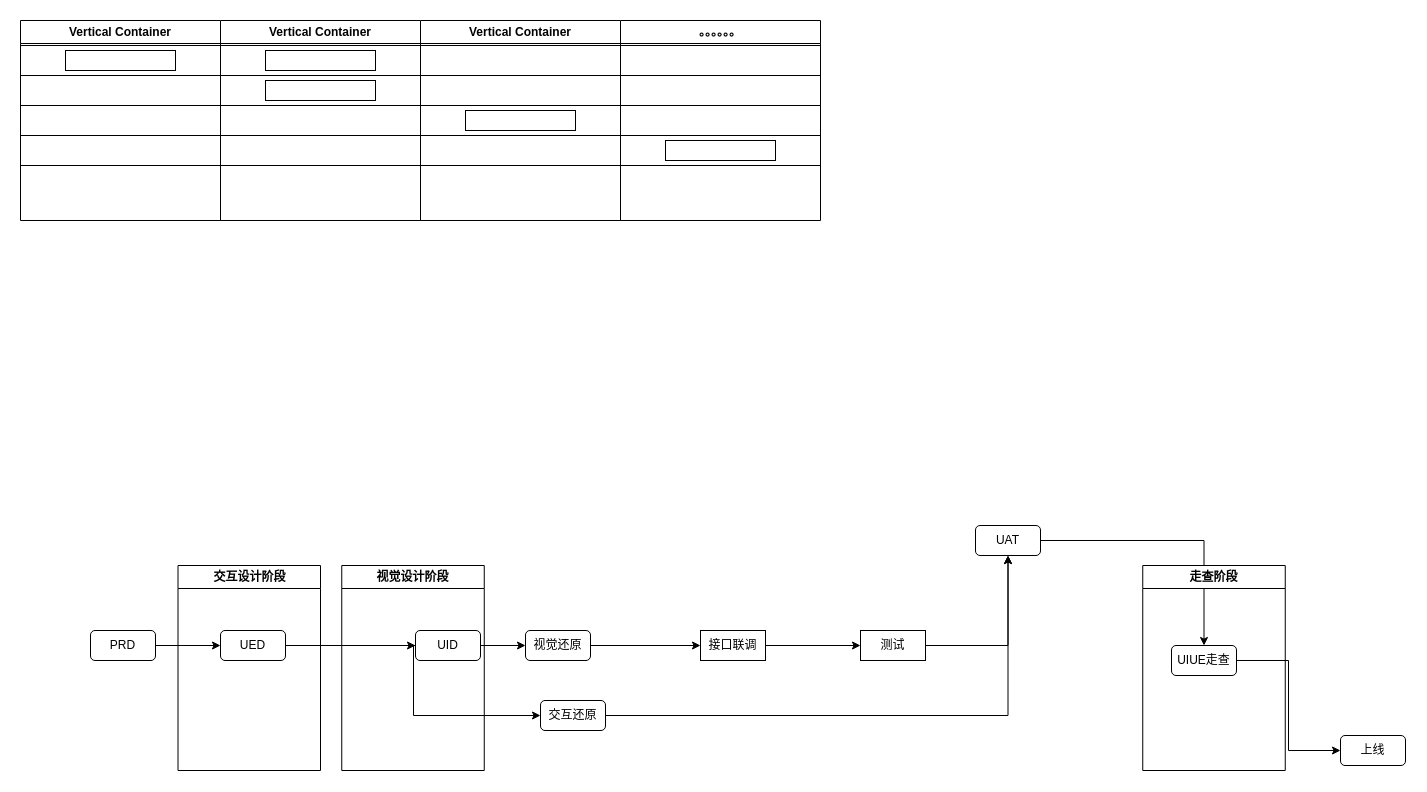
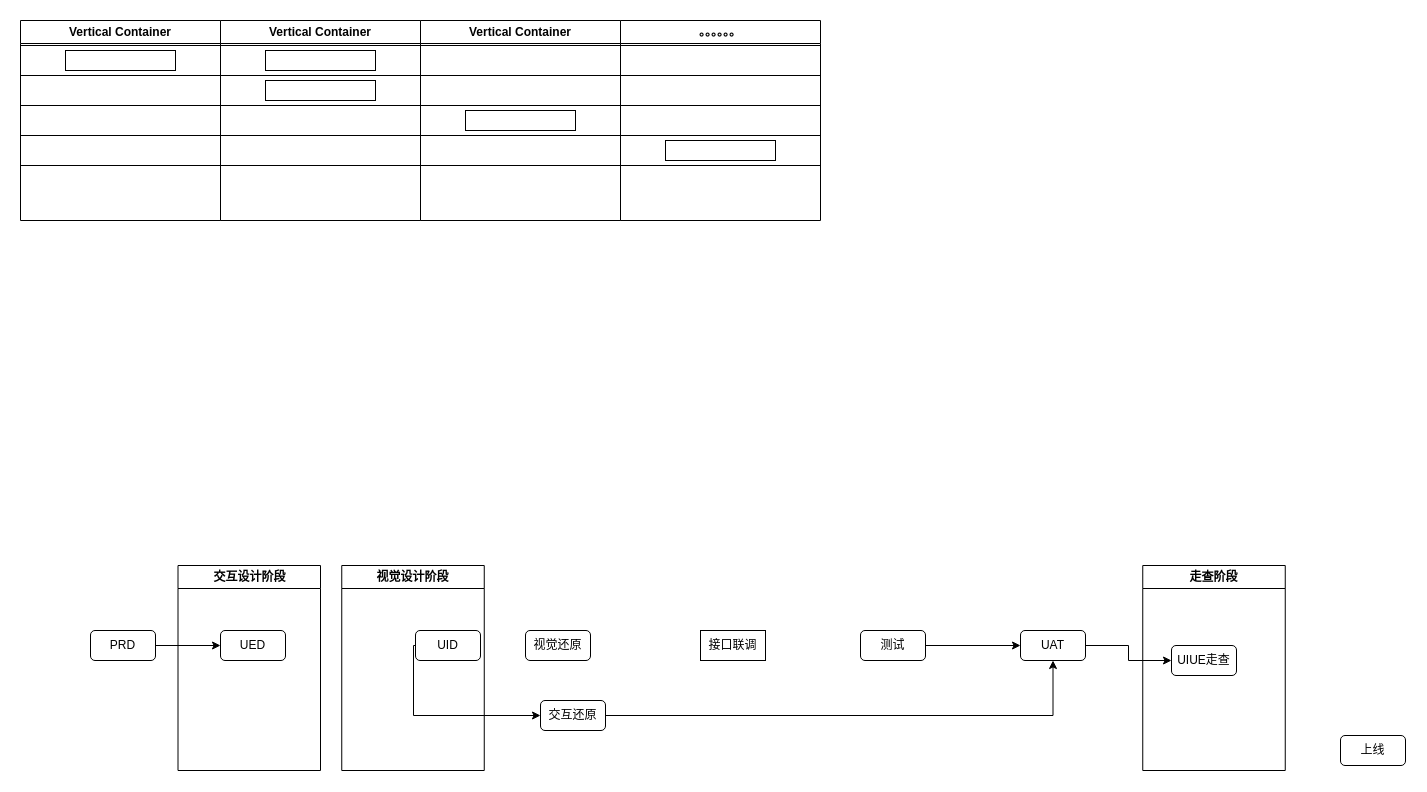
  <mxCell id="0" />
  <mxCell id="1" parent="0" />
  <mxCell id="2" style="edgeStyle=orthogonalEdgeStyle;rounded=0;orthogonalLoop=1;jettySize=auto;html=1;entryX=0;entryY=0.5;entryDx=0;entryDy=0;" parent="1" source="11" target="14" edge="1"><mxGeometry relative="1" as="geometry" /></mxCell>
  <mxCell id="3" value="" style="rounded=0;whiteSpace=wrap;html=1;" parent="1" vertex="1"><mxGeometry x="20" y="75" width="800" height="30" as="geometry" /></mxCell>
  <mxCell id="4" value="" style="rounded=0;whiteSpace=wrap;html=1;" parent="1" vertex="1"><mxGeometry x="20" y="45" width="800" height="30" as="geometry" /></mxCell>
  <mxCell id="5" value="" style="rounded=0;whiteSpace=wrap;html=1;" parent="1" vertex="1"><mxGeometry x="20" y="105" width="800" height="30" as="geometry" /></mxCell>
  <mxCell id="6" value="" style="rounded=0;whiteSpace=wrap;html=1;" parent="1" vertex="1"><mxGeometry x="20" y="135" width="800" height="30" as="geometry" /></mxCell>
  <mxCell id="7" value="Vertical Container" style="swimlane;whiteSpace=wrap;html=1;" parent="1" vertex="1"><mxGeometry x="420" y="20" width="200" height="200" as="geometry" /></mxCell>
  <mxCell id="8" value="" style="rounded=0;whiteSpace=wrap;html=1;" parent="7" vertex="1"><mxGeometry x="45" y="90" width="110" height="20" as="geometry" /></mxCell>
  <mxCell id="9" value="。。。。。。" style="swimlane;whiteSpace=wrap;html=1;" parent="1" vertex="1"><mxGeometry x="620" y="20" width="200" height="200" as="geometry" /></mxCell>
  <mxCell id="10" value="Vertical Container" style="swimlane;whiteSpace=wrap;html=1;" parent="1" vertex="1"><mxGeometry x="20" y="20" width="200" height="200" as="geometry" /></mxCell>
  <mxCell id="11" value="" style="rounded=0;whiteSpace=wrap;html=1;" parent="10" vertex="1"><mxGeometry x="45" y="30" width="110" height="20" as="geometry" /></mxCell>
  <mxCell id="12" value="Vertical Container" style="swimlane;whiteSpace=wrap;html=1;" parent="1" vertex="1"><mxGeometry x="220" y="20" width="200" height="200" as="geometry" /></mxCell>
  <mxCell id="13" value="" style="rounded=0;whiteSpace=wrap;html=1;" parent="12" vertex="1"><mxGeometry x="45" y="30" width="110" height="20" as="geometry" /></mxCell>
  <mxCell id="14" value="" style="rounded=0;whiteSpace=wrap;html=1;" parent="12" vertex="1"><mxGeometry x="45" y="60" width="110" height="20" as="geometry" /></mxCell>
  <mxCell id="15" value="" style="rounded=0;whiteSpace=wrap;html=1;" parent="1" vertex="1"><mxGeometry x="665" y="140" width="110" height="20" as="geometry" /></mxCell>
  <mxCell id="16" value="" style="edgeStyle=orthogonalEdgeStyle;rounded=0;orthogonalLoop=1;jettySize=auto;html=1;" edge="1" parent="1" source="17" target="19"><mxGeometry relative="1" as="geometry" /></mxCell>
  <mxCell id="17" value="PRD" style="rounded=1;whiteSpace=wrap;html=1;" vertex="1" parent="1"><mxGeometry x="90" y="630" width="65" height="30" as="geometry" /></mxCell>
- <mxCell id="18" value="" style="edgeStyle=orthogonalEdgeStyle;rounded=0;orthogonalLoop=1;jettySize=auto;html=1;" edge="1" parent="1" source="19" target="22"><mxGeometry relative="1" as="geometry" /></mxCell>
  <mxCell id="19" value="UED" style="rounded=1;whiteSpace=wrap;html=1;" vertex="1" parent="1"><mxGeometry x="220" y="630" width="65" height="30" as="geometry" /></mxCell>
- <mxCell id="20" value="" style="edgeStyle=orthogonalEdgeStyle;rounded=0;orthogonalLoop=1;jettySize=auto;html=1;" edge="1" parent="1" source="22" target="24"><mxGeometry relative="1" as="geometry" /></mxCell>
  <mxCell id="21" style="edgeStyle=orthogonalEdgeStyle;rounded=0;orthogonalLoop=1;jettySize=auto;html=1;entryX=0;entryY=0.5;entryDx=0;entryDy=0;" edge="1" parent="1" source="22" target="26"><mxGeometry relative="1" as="geometry"><mxPoint x="420" y="720" as="targetPoint" /><Array as="points"><mxPoint x="413" y="715" /></Array></mxGeometry></mxCell>
  <mxCell id="22" value="UID" style="rounded=1;whiteSpace=wrap;html=1;" vertex="1" parent="1"><mxGeometry x="415" y="630" width="65" height="30" as="geometry" /></mxCell>
- <mxCell id="23" value="" style="edgeStyle=orthogonalEdgeStyle;rounded=0;orthogonalLoop=1;jettySize=auto;html=1;" edge="1" parent="1" source="24" target="28"><mxGeometry relative="1" as="geometry" /></mxCell>
  <mxCell id="24" value="视觉还原" style="rounded=1;whiteSpace=wrap;html=1;" vertex="1" parent="1"><mxGeometry x="525" y="630" width="65" height="30" as="geometry" /></mxCell>
  <mxCell id="25" style="edgeStyle=orthogonalEdgeStyle;rounded=0;orthogonalLoop=1;jettySize=auto;html=1;exitX=1;exitY=0.5;exitDx=0;exitDy=0;" edge="1" parent="1" source="26" target="32"><mxGeometry relative="1" as="geometry" /></mxCell>
  <mxCell id="26" value="交互还原" style="rounded=1;whiteSpace=wrap;html=1;" vertex="1" parent="1"><mxGeometry x="540" y="700" width="65" height="30" as="geometry" /></mxCell>
- <mxCell id="27" value="" style="edgeStyle=orthogonalEdgeStyle;rounded=0;orthogonalLoop=1;jettySize=auto;html=1;" edge="1" parent="1" source="28" target="30"><mxGeometry relative="1" as="geometry" /></mxCell>
  <mxCell id="28" value="接口联调" style="whiteSpace=wrap;html=1;rounded=0;" vertex="1" parent="1"><mxGeometry x="700" y="630" width="65" height="30" as="geometry" /></mxCell>
  <mxCell id="29" value="" style="edgeStyle=orthogonalEdgeStyle;rounded=0;orthogonalLoop=1;jettySize=auto;html=1;" edge="1" parent="1" source="30" target="32"><mxGeometry relative="1" as="geometry" /></mxCell>
- <mxCell id="30" value="测试" style="whiteSpace=wrap;html=1;rounded=0;" vertex="1" parent="1"><mxGeometry x="860" y="630" width="65" height="30" as="geometry" /></mxCell>
+ <mxCell id="30" value="测试" style="rounded=1;whiteSpace=wrap;html=1;" vertex="1" parent="1"><mxGeometry x="860" y="630" width="65" height="30" as="geometry" /></mxCell>
  <mxCell id="31" value="" style="edgeStyle=orthogonalEdgeStyle;rounded=0;orthogonalLoop=1;jettySize=auto;html=1;" edge="1" parent="1" source="32" target="34"><mxGeometry relative="1" as="geometry" /></mxCell>
- <mxCell id="32" value="UAT" style="rounded=1;whiteSpace=wrap;html=1;" vertex="1" parent="1"><mxGeometry x="975" y="525" width="65" height="30" as="geometry" /></mxCell>
- <mxCell id="33" style="edgeStyle=orthogonalEdgeStyle;rounded=0;orthogonalLoop=1;jettySize=auto;html=1;exitX=1;exitY=0.5;exitDx=0;exitDy=0;entryX=0;entryY=0.5;entryDx=0;entryDy=0;" edge="1" parent="1" source="34" target="37"><mxGeometry relative="1" as="geometry" /></mxCell>
+ <mxCell id="32" value="UAT" style="rounded=1;whiteSpace=wrap;html=1;" vertex="1" parent="1"><mxGeometry x="1020" y="630" width="65" height="30" as="geometry" /></mxCell>
  <mxCell id="34" value="UIUE走查" style="rounded=1;whiteSpace=wrap;html=1;" vertex="1" parent="1"><mxGeometry x="1171" y="645" width="65" height="30" as="geometry" /></mxCell>
  <mxCell id="35" value="交互设计阶段" style="swimlane;whiteSpace=wrap;html=1;" vertex="1" parent="1"><mxGeometry x="177.5" y="565" width="142.5" height="205" as="geometry" /></mxCell>
  <mxCell id="36" value="视觉设计阶段" style="swimlane;whiteSpace=wrap;html=1;" vertex="1" parent="1"><mxGeometry x="341.25" y="565" width="142.5" height="205" as="geometry" /></mxCell>
  <mxCell id="37" value="上线" style="rounded=1;whiteSpace=wrap;html=1;" vertex="1" parent="1"><mxGeometry x="1340" y="735" width="65" height="30" as="geometry" /></mxCell>
  <mxCell id="38" value="走查阶段" style="swimlane;whiteSpace=wrap;html=1;" vertex="1" parent="1"><mxGeometry x="1142.25" y="565" width="142.5" height="205" as="geometry" /></mxCell>
